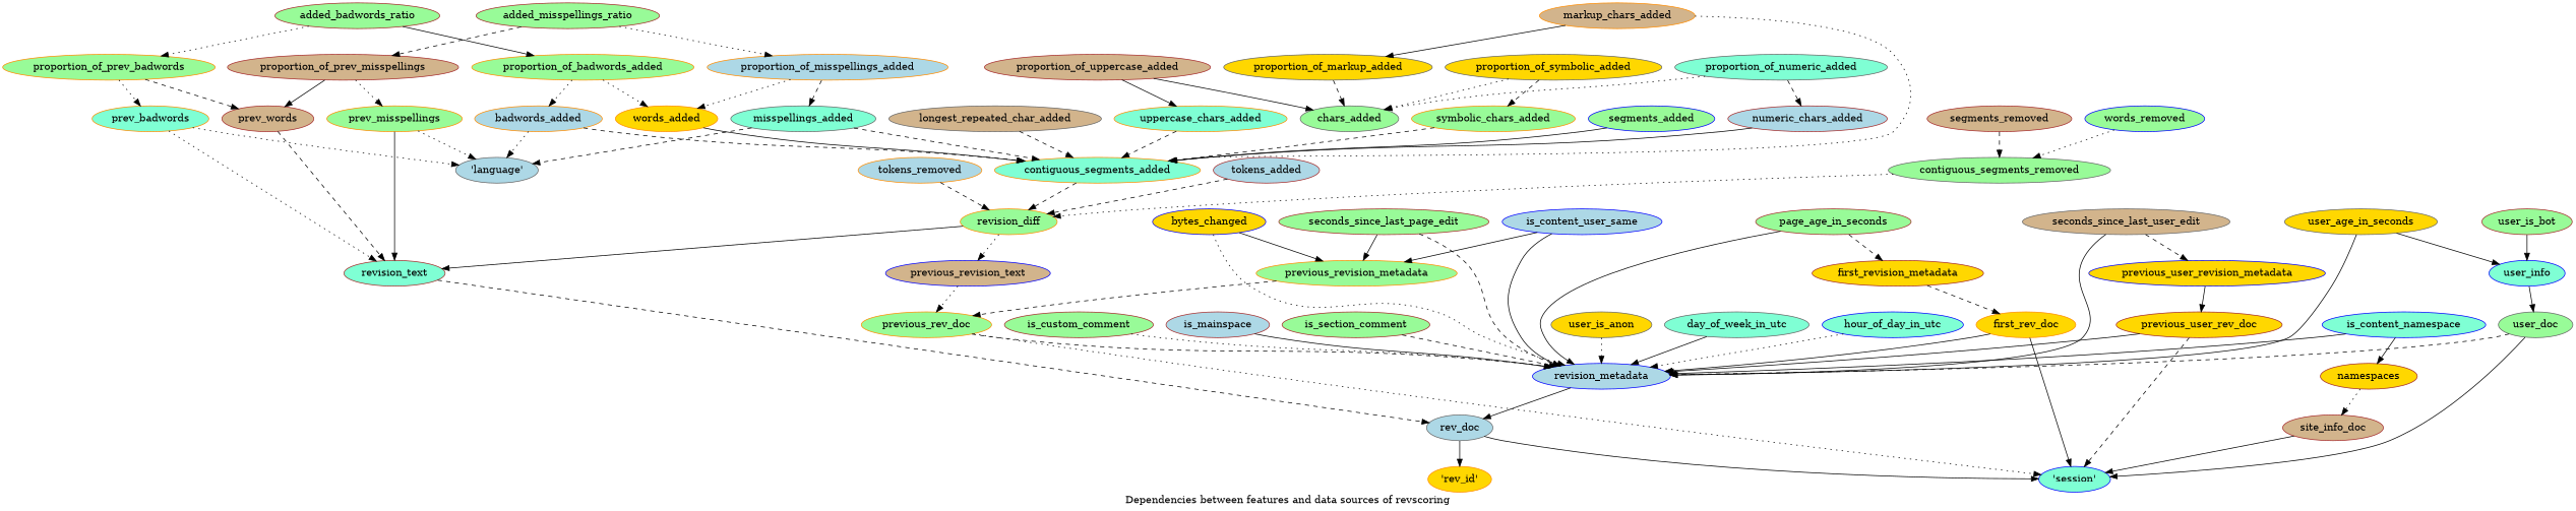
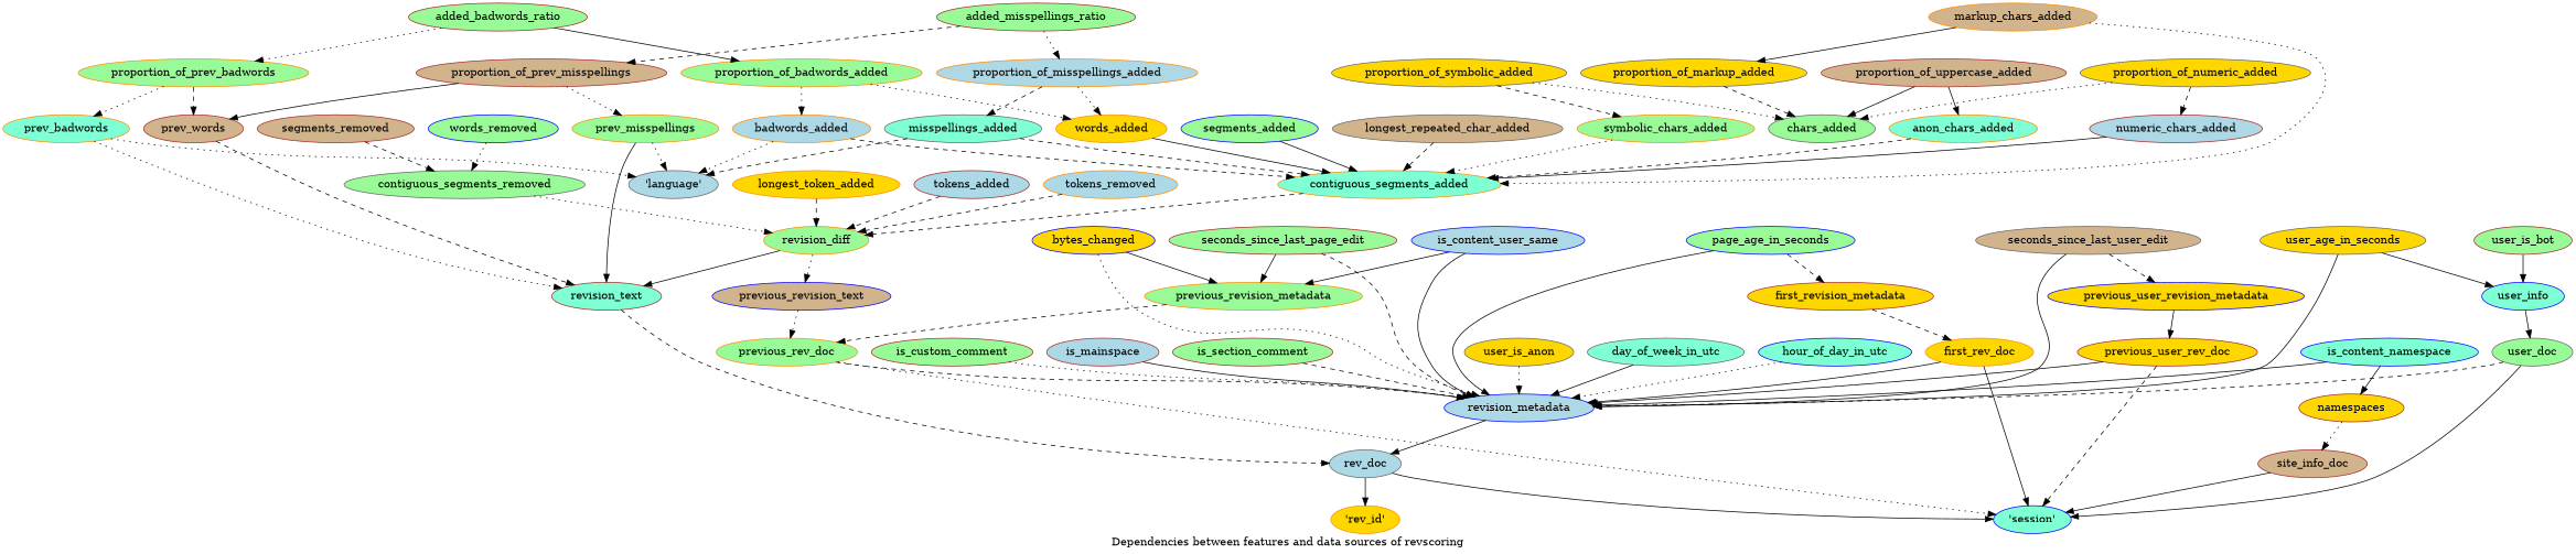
  digraph {
    label="Dependencies between features and data sources of revscoring"
    rankdir=TB
    node [color=darkorange fillcolor=palegreen style=filled]
    edge [style=solid]
    proportion_of_badwords_added
    added_badwords_ratio [color=brown]
    proportion_of_prev_badwords
    badwords_added [fillcolor=lightblue]
    words_added [fillcolor=gold]
    prev_badwords [fillcolor=aquamarine]
    prev_words [color=brown fillcolor=tan]
    contiguous_segments_added [fillcolor=aquamarine]
    "'language'" [color=gray40 fillcolor=lightblue]
    revision_text [color=brown fillcolor=aquamarine]
    proportion_of_misspellings_added [fillcolor=lightblue]
    added_misspellings_ratio [color=brown]
    proportion_of_prev_misspellings [color=brown fillcolor=tan]
    misspellings_added [color=gray40 fillcolor=aquamarine]
    prev_misspellings
    revision_diff
    previous_revision_text [color=blue fillcolor=tan]
    bytes_changed [color=blue fillcolor=gold]
    previous_revision_metadata
    revision_metadata [color=blue fillcolor=lightblue]
    previous_rev_doc
    rev_doc [color=gray40 fillcolor=lightblue]
    "'session'" [color=blue fillcolor=aquamarine]
    "'rev_id'" [fillcolor=gold]
    chars_added [color=gray40]
    contiguous_segments_removed [color=gray40]
    day_of_week_in_utc [color=gray40 fillcolor=aquamarine]
    first_revision_metadata [color=brown fillcolor=gold]
    first_rev_doc [fillcolor=gold]
    hour_of_day_in_utc [color=blue fillcolor=aquamarine]
    is_content_namespace [color=blue fillcolor=aquamarine]
    namespaces [color=brown fillcolor=gold]
    site_info_doc [color=brown fillcolor=tan]
    is_custom_comment [color=brown]
    is_mainspace [color=brown fillcolor=lightblue]
    n36 [color=blue fillcolor=lightblue label=is_content_user_same]
    is_section_comment [color=brown]
    longest_repeated_char_added [color=gray40 fillcolor=tan]
+   longest_token_added [fillcolor=gold]
    markup_chars_added [fillcolor=tan]
    proportion_of_markup_added [color=gray40 fillcolor=gold]
    numeric_chars_added [color=brown fillcolor=lightblue]
-   page_age_in_seconds [color=brown]
+   page_age_in_seconds [color=blue]
    previous_user_revision_metadata [color=blue fillcolor=gold]
    previous_user_rev_doc [color=brown fillcolor=gold]
-   proportion_of_numeric_added [color=gray40 fillcolor=aquamarine]
+   proportion_of_numeric_added [color=gray40 fillcolor=gold]
    proportion_of_symbolic_added [color=gray40 fillcolor=gold]
    symbolic_chars_added
    proportion_of_uppercase_added [color=brown fillcolor=tan]
-   uppercase_chars_added [fillcolor=aquamarine]
+   uppercase_chars_added [fillcolor=aquamarine label=anon_chars_added]
    seconds_since_last_page_edit [color=brown]
    seconds_since_last_user_edit [color=gray40 fillcolor=tan]
    segments_added [color=blue]
    segments_removed [color=brown fillcolor=tan]
    tokens_added [color=brown fillcolor=lightblue]
    tokens_removed [fillcolor=lightblue]
    user_age_in_seconds [color=gray40 fillcolor=gold]
    user_info [color=blue fillcolor=aquamarine]
    user_doc [color=gray40]
    user_is_anon [color=gray40 fillcolor=gold]
    user_is_bot [color=brown]
    words_removed [color=blue]
    proportion_of_badwords_added -> badwords_added [style=dotted]
    proportion_of_badwords_added -> words_added [style=dotted]
    added_badwords_ratio -> proportion_of_badwords_added
    added_badwords_ratio -> proportion_of_prev_badwords [style=dotted]
    proportion_of_prev_badwords -> prev_badwords [style=dotted]
    proportion_of_prev_badwords -> prev_words [style=dashed]
    badwords_added -> contiguous_segments_added [style=dashed]
    badwords_added -> "'language'" [style=dotted]
    words_added -> contiguous_segments_added
    prev_badwords -> "'language'" [style=dotted]
    prev_badwords -> revision_text [style=dotted]
    prev_words -> revision_text [style=dashed]
    contiguous_segments_added -> revision_diff [style=dashed]
    revision_text -> rev_doc [style=dashed]
    proportion_of_misspellings_added -> words_added [style=dotted]
    proportion_of_misspellings_added -> misspellings_added [style=dashed]
    added_misspellings_ratio -> proportion_of_misspellings_added [style=dotted]
    added_misspellings_ratio -> proportion_of_prev_misspellings [style=dashed]
    proportion_of_prev_misspellings -> prev_words
    proportion_of_prev_misspellings -> prev_misspellings [style=dotted]
    misspellings_added -> contiguous_segments_added [style=dashed]
    misspellings_added -> "'language'" [style=dashed]
    prev_misspellings -> "'language'" [style=dotted]
    prev_misspellings -> revision_text
    revision_diff -> revision_text
    revision_diff -> previous_revision_text [style=dotted]
    previous_revision_text -> previous_rev_doc [style=dotted]
    bytes_changed -> previous_revision_metadata
    bytes_changed -> revision_metadata [style=dotted]
    previous_revision_metadata -> previous_rev_doc [style=dashed]
    revision_metadata -> rev_doc
    previous_rev_doc -> revision_metadata [style=dashed]
    previous_rev_doc -> "'session'" [style=dotted]
    rev_doc -> "'session'"
    rev_doc -> "'rev_id'"
    contiguous_segments_removed -> revision_diff [style=dotted]
    day_of_week_in_utc -> revision_metadata
    first_revision_metadata -> first_rev_doc [style=dashed]
    first_rev_doc -> revision_metadata
    first_rev_doc -> "'session'"
    hour_of_day_in_utc -> revision_metadata [style=dotted]
    is_content_namespace -> revision_metadata
    is_content_namespace -> namespaces
    namespaces -> site_info_doc [style=dotted]
    site_info_doc -> "'session'"
    is_custom_comment -> revision_metadata [style=dotted]
    is_mainspace -> revision_metadata
    n36 -> previous_revision_metadata
    n36 -> revision_metadata
    is_section_comment -> revision_metadata [style=dashed]
    longest_repeated_char_added -> contiguous_segments_added [style=dashed]
+   longest_token_added -> revision_diff [style=dashed]
    markup_chars_added -> contiguous_segments_added [style=dotted]
    markup_chars_added -> proportion_of_markup_added
    proportion_of_markup_added -> chars_added [style=dashed]
    numeric_chars_added -> contiguous_segments_added
    page_age_in_seconds -> revision_metadata
    page_age_in_seconds -> first_revision_metadata [style=dashed]
    previous_user_revision_metadata -> previous_user_rev_doc
    previous_user_rev_doc -> revision_metadata
    previous_user_rev_doc -> "'session'" [style=dashed]
    proportion_of_numeric_added -> chars_added [style=dotted]
    proportion_of_numeric_added -> numeric_chars_added [style=dashed]
    proportion_of_symbolic_added -> chars_added [style=dotted]
    proportion_of_symbolic_added -> symbolic_chars_added [style=dashed]
-   symbolic_chars_added -> contiguous_segments_added [style=dashed]
+   symbolic_chars_added -> contiguous_segments_added [style=dotted]
    proportion_of_uppercase_added -> chars_added
    proportion_of_uppercase_added -> uppercase_chars_added
    uppercase_chars_added -> contiguous_segments_added [style=dashed]
    seconds_since_last_page_edit -> previous_revision_metadata
    seconds_since_last_page_edit -> revision_metadata [style=dashed]
    seconds_since_last_user_edit -> revision_metadata
    seconds_since_last_user_edit -> previous_user_revision_metadata [style=dashed]
    segments_added -> contiguous_segments_added
    segments_removed -> contiguous_segments_removed [style=dashed]
    tokens_added -> revision_diff [style=dashed]
    tokens_removed -> revision_diff [style=dashed]
    user_age_in_seconds -> revision_metadata
    user_age_in_seconds -> user_info
    user_info -> user_doc
    user_doc -> revision_metadata [style=dashed]
    user_doc -> "'session'"
    user_is_anon -> revision_metadata [style=dotted]
    user_is_bot -> user_info
    words_removed -> contiguous_segments_removed [style=dotted]
  }
